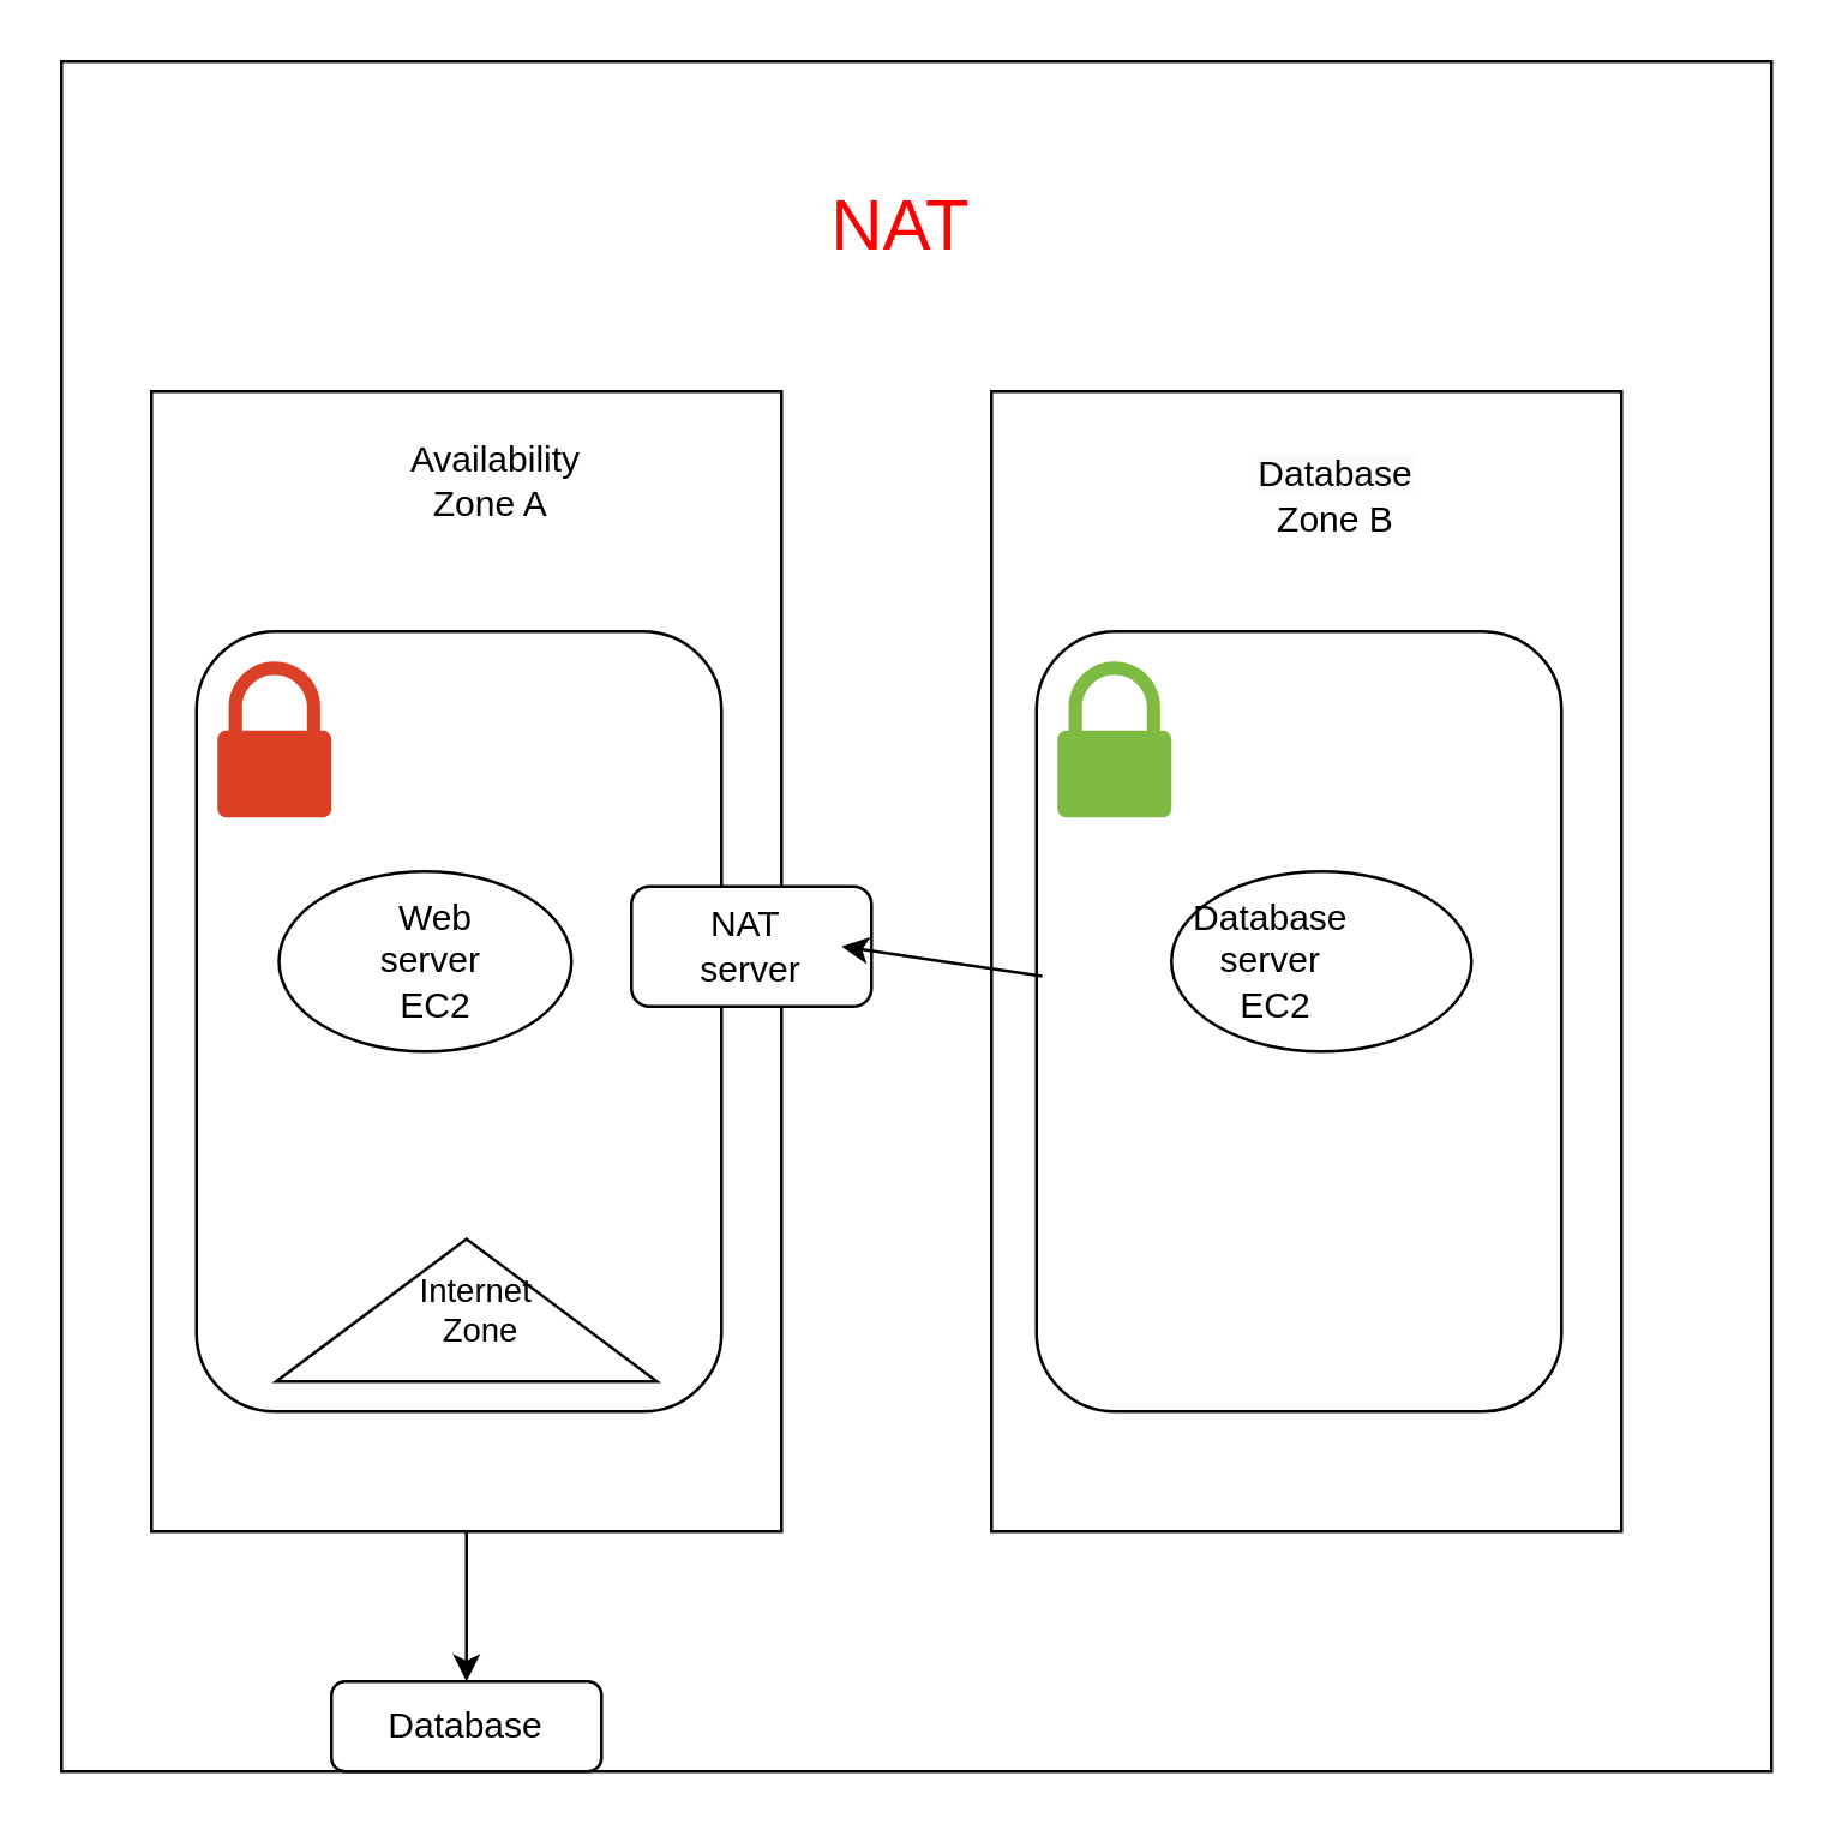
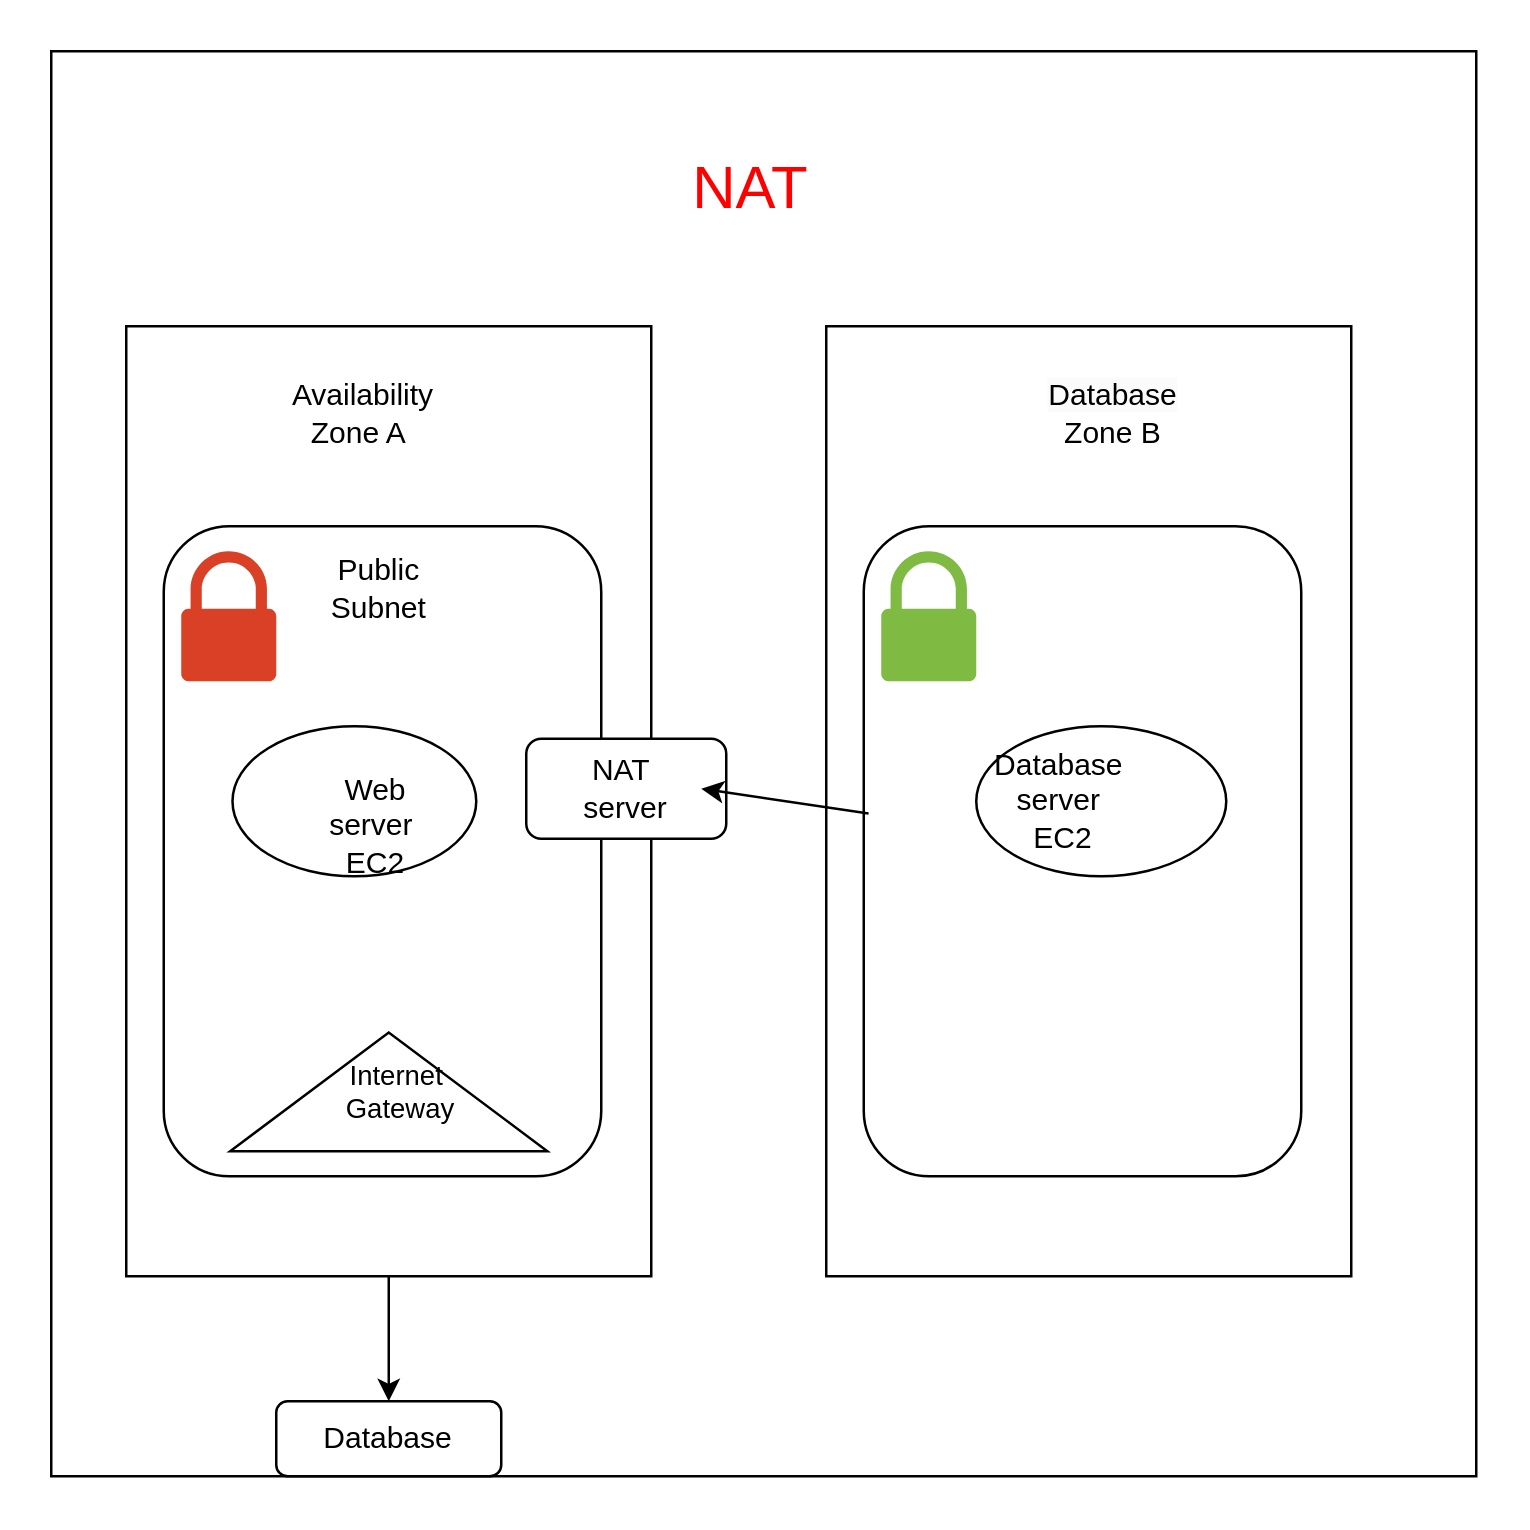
  <mxCell id="0" />
  <mxCell id="1" parent="0" />
  <mxCell id="2" value="" style="whiteSpace=wrap;html=1;aspect=fixed;" vertex="1" parent="1"><mxGeometry x="20" y="20" width="570" height="570" as="geometry" /></mxCell>
  <mxCell id="3" style="edgeStyle=orthogonalEdgeStyle;rounded=0;orthogonalLoop=1;jettySize=auto;html=1;exitX=0.5;exitY=1;exitDx=0;exitDy=0;entryX=0.5;entryY=0;entryDx=0;entryDy=0;" edge="1" parent="1" source="4" target="22"><mxGeometry relative="1" as="geometry" /></mxCell>
  <mxCell id="4" value="" style="rounded=0;whiteSpace=wrap;html=1;" vertex="1" parent="1"><mxGeometry x="50" y="130" width="210" height="380" as="geometry" /></mxCell>
  <mxCell id="5" value="" style="rounded=0;whiteSpace=wrap;html=1;" vertex="1" parent="1"><mxGeometry x="330" y="130" width="210" height="380" as="geometry" /></mxCell>
  <mxCell id="6" value="NAT" style="text;html=1;align=center;verticalAlign=middle;whiteSpace=wrap;rounded=0;fontSize=24;fontColor=#FF0000;" vertex="1" parent="1"><mxGeometry x="270" y="60" width="60" height="30" as="geometry" /></mxCell>
- <mxCell id="7" value="Availability&lt;div&gt;Zone A&amp;nbsp;&lt;/div&gt;" style="text;html=1;align=center;verticalAlign=middle;whiteSpace=wrap;rounded=0;" vertex="1" parent="1"><mxGeometry x="110" y="145" width="110" height="30" as="geometry" /></mxCell>
+ <mxCell id="7" value="Availability&lt;div&gt;Zone A&amp;nbsp;&lt;/div&gt;" style="text;html=1;align=center;verticalAlign=middle;whiteSpace=wrap;rounded=0;" vertex="1" parent="1"><mxGeometry x="90" y="150" width="110" height="30" as="geometry" /></mxCell>
  <mxCell id="8" value="&lt;span style=&quot;caret-color: rgb(0, 0, 0); color: rgb(0, 0, 0); font-family: Helvetica; font-size: 12px; font-style: normal; font-variant-caps: normal; font-weight: 400; letter-spacing: normal; orphans: auto; text-align: center; text-indent: 0px; text-transform: none; white-space: normal; widows: auto; word-spacing: 0px; -webkit-text-stroke-width: 0px; background-color: rgb(251, 251, 251); text-decoration: none; display: inline !important; float: none;&quot;&gt;Database&lt;/span&gt;&lt;div style=&quot;caret-color: rgb(0, 0, 0); color: rgb(0, 0, 0); font-family: Helvetica; font-size: 12px; font-style: normal; font-variant-caps: normal; font-weight: 400; letter-spacing: normal; orphans: auto; text-align: center; text-indent: 0px; text-transform: none; white-space: normal; widows: auto; word-spacing: 0px; -webkit-text-stroke-width: 0px; text-decoration: none;&quot;&gt;Zone B&lt;/div&gt;" style="text;html=1;align=center;verticalAlign=middle;whiteSpace=wrap;rounded=0;" vertex="1" parent="1"><mxGeometry x="400" y="150" width="90" height="30" as="geometry" /></mxCell>
  <mxCell id="9" value="" style="rounded=1;whiteSpace=wrap;html=1;" vertex="1" parent="1"><mxGeometry x="65" y="210" width="175" height="260" as="geometry" /></mxCell>
  <mxCell id="10" value="" style="rounded=1;whiteSpace=wrap;html=1;" vertex="1" parent="1"><mxGeometry x="345" y="210" width="175" height="260" as="geometry" /></mxCell>
+ <mxCell id="11" value="Public&amp;nbsp;&lt;div&gt;Subnet&amp;nbsp;&lt;/div&gt;" style="text;html=1;align=center;verticalAlign=middle;whiteSpace=wrap;rounded=0;" vertex="1" parent="1"><mxGeometry x="122.5" y="220" width="60" height="30" as="geometry" /></mxCell>
  <mxCell id="12" value="" style="ellipse;whiteSpace=wrap;html=1;" vertex="1" parent="1"><mxGeometry x="92.5" y="290" width="97.5" height="60" as="geometry" /></mxCell>
- <mxCell id="13" value="Web server&amp;nbsp;&lt;div&gt;EC2&lt;/div&gt;" style="text;html=1;align=center;verticalAlign=middle;whiteSpace=wrap;rounded=0;" vertex="1" parent="1"><mxGeometry x="115" y="305" width="60" height="30" as="geometry" /></mxCell>
+ <mxCell id="13" value="Web server&amp;nbsp;&lt;div&gt;EC2&lt;/div&gt;" style="text;html=1;align=center;verticalAlign=middle;whiteSpace=wrap;rounded=0;" vertex="1" parent="1"><mxGeometry x="120" y="315" width="60" height="30" as="geometry" /></mxCell>
  <mxCell id="14" value="" style="ellipse;whiteSpace=wrap;html=1;" vertex="1" parent="1"><mxGeometry x="390" y="290" width="100" height="60" as="geometry" /></mxCell>
  <mxCell id="15" value="Database&amp;nbsp;&lt;div&gt;server&amp;nbsp;&lt;/div&gt;&lt;div&gt;EC2&lt;/div&gt;" style="text;html=1;align=center;verticalAlign=middle;whiteSpace=wrap;rounded=0;" vertex="1" parent="1"><mxGeometry x="395" y="305" width="60" height="30" as="geometry" /></mxCell>
  <mxCell id="16" style="edgeStyle=orthogonalEdgeStyle;rounded=0;orthogonalLoop=1;jettySize=auto;html=1;exitX=1;exitY=0.5;exitDx=0;exitDy=0;entryX=1;entryY=0.25;entryDx=0;entryDy=0;" edge="1" parent="1" source="17" target="18"><mxGeometry relative="1" as="geometry" /></mxCell>
  <mxCell id="17" value="" style="rounded=1;whiteSpace=wrap;html=1;" vertex="1" parent="1"><mxGeometry x="210" y="295" width="80" height="40" as="geometry" /></mxCell>
  <mxCell id="18" value="NAT&amp;nbsp;&lt;div&gt;server&lt;/div&gt;" style="text;html=1;align=center;verticalAlign=middle;whiteSpace=wrap;rounded=0;" vertex="1" parent="1"><mxGeometry x="220" y="300" width="60" height="30" as="geometry" /></mxCell>
  <mxCell id="19" value="" style="endArrow=classic;html=1;rounded=0;entryX=1;entryY=0.5;entryDx=0;entryDy=0;exitX=0.011;exitY=0.442;exitDx=0;exitDy=0;exitPerimeter=0;" edge="1" parent="1" source="10" target="18"><mxGeometry width="50" height="50" relative="1" as="geometry"><mxPoint x="310" y="345" as="sourcePoint" /><mxPoint x="360" y="295" as="targetPoint" /><Array as="points" /></mxGeometry></mxCell>
  <mxCell id="20" value="" style="triangle;whiteSpace=wrap;html=1;rotation=-90;" vertex="1" parent="1"><mxGeometry x="131.25" y="372.82" width="47.5" height="126.87" as="geometry" /></mxCell>
- <mxCell id="21" value="&lt;font style=&quot;font-size: 11px;&quot;&gt;Internet&amp;nbsp;&lt;/font&gt;&lt;div style=&quot;font-size: 11px;&quot;&gt;&lt;font style=&quot;font-size: 11px;&quot;&gt;Zone&lt;/font&gt;&lt;/div&gt;" style="text;html=1;align=center;verticalAlign=middle;whiteSpace=wrap;rounded=0;" vertex="1" parent="1"><mxGeometry x="130" y="421.25" width="60" height="30" as="geometry" /></mxCell>
+ <mxCell id="21" value="&lt;font style=&quot;font-size: 11px;&quot;&gt;Internet&amp;nbsp;&lt;/font&gt;&lt;div style=&quot;font-size: 11px;&quot;&gt;&lt;font style=&quot;font-size: 11px;&quot;&gt;Gateway&lt;/font&gt;&lt;/div&gt;" style="text;html=1;align=center;verticalAlign=middle;whiteSpace=wrap;rounded=0;" vertex="1" parent="1"><mxGeometry x="130" y="421.25" width="60" height="30" as="geometry" /></mxCell>
  <mxCell id="22" value="" style="rounded=1;whiteSpace=wrap;html=1;" vertex="1" parent="1"><mxGeometry x="110" y="560" width="90" height="30" as="geometry" /></mxCell>
  <mxCell id="23" value="Database" style="text;html=1;align=center;verticalAlign=middle;whiteSpace=wrap;rounded=0;" vertex="1" parent="1"><mxGeometry x="125" y="560" width="60" height="30" as="geometry" /></mxCell>
  <mxCell id="24" value="" style="sketch=0;pointerEvents=1;shadow=0;dashed=0;html=1;strokeColor=none;labelPosition=center;verticalLabelPosition=bottom;verticalAlign=top;outlineConnect=0;align=center;shape=mxgraph.office.security.lock_protected;fillColor=#7FBA42;" vertex="1" parent="1"><mxGeometry x="352" y="220" width="38" height="52" as="geometry" /></mxCell>
  <mxCell id="25" value="" style="sketch=0;pointerEvents=1;shadow=0;dashed=0;html=1;strokeColor=none;labelPosition=center;verticalLabelPosition=bottom;verticalAlign=top;outlineConnect=0;align=center;shape=mxgraph.office.security.lock_protected;fillColor=#DA4026;" vertex="1" parent="1"><mxGeometry x="72" y="220" width="38" height="52" as="geometry" /></mxCell>
